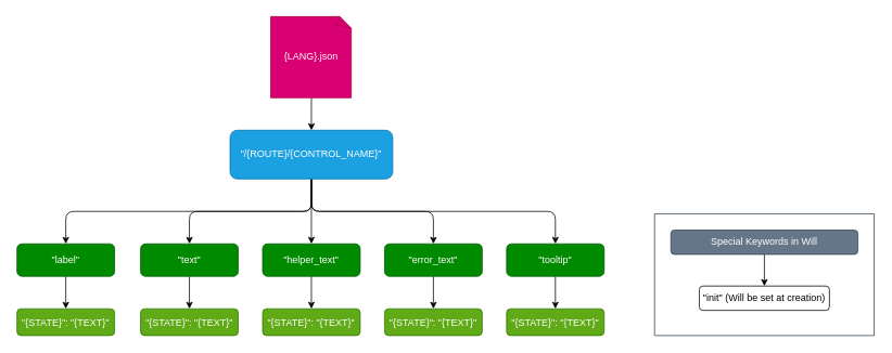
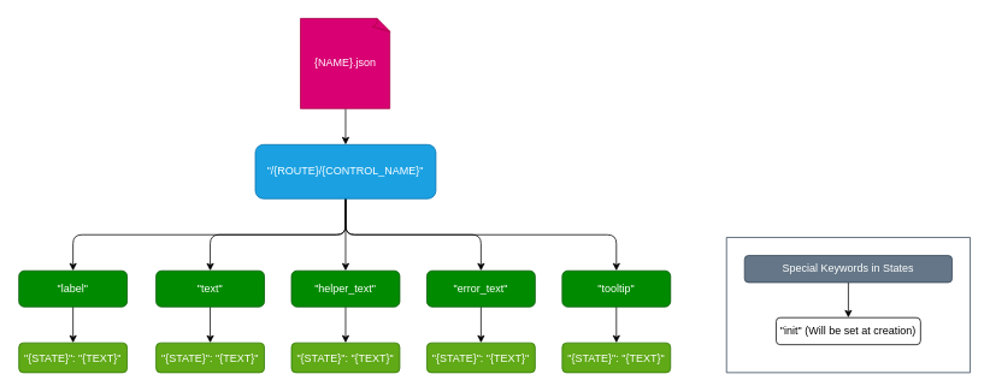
  <mxCell id="0" />
  <mxCell id="1" parent="0" />
  <mxCell id="2" style="edgeStyle=none;html=1;entryX=0.5;entryY=0;entryDx=0;entryDy=0;" edge="1" parent="1" source="3" target="9"><mxGeometry relative="1" as="geometry" /></mxCell>
- <mxCell id="3" value="{LANG}.json" style="whiteSpace=wrap;html=1;shape=mxgraph.basic.document;fillColor=#d80073;fontColor=#ffffff;strokeColor=#A50040;" vertex="1" parent="1"><mxGeometry x="332" y="20" width="100" height="100" as="geometry" /></mxCell>
+ <mxCell id="3" value="{NAME}.json" style="whiteSpace=wrap;html=1;shape=mxgraph.basic.document;fillColor=#d80073;fontColor=#ffffff;strokeColor=#A50040;" vertex="1" parent="1"><mxGeometry x="332" y="20" width="100" height="100" as="geometry" /></mxCell>
  <mxCell id="4" style="edgeStyle=none;html=1;exitX=0.5;exitY=1;exitDx=0;exitDy=0;entryX=0.5;entryY=0;entryDx=0;entryDy=0;" edge="1" parent="1" source="9" target="15"><mxGeometry relative="1" as="geometry"><Array as="points"><mxPoint x="382" y="260" /><mxPoint x="532" y="260" /></Array></mxGeometry></mxCell>
  <mxCell id="5" style="edgeStyle=none;html=1;exitX=0.5;exitY=1;exitDx=0;exitDy=0;entryX=0.5;entryY=0;entryDx=0;entryDy=0;" edge="1" parent="1" source="9" target="17"><mxGeometry relative="1" as="geometry"><Array as="points"><mxPoint x="382" y="260" /><mxPoint x="682" y="260" /></Array></mxGeometry></mxCell>
  <mxCell id="6" style="edgeStyle=none;html=1;exitX=0.5;exitY=1;exitDx=0;exitDy=0;entryX=0.5;entryY=0;entryDx=0;entryDy=0;" edge="1" parent="1" source="9" target="13"><mxGeometry relative="1" as="geometry"><Array as="points"><mxPoint x="382" y="260" /><mxPoint x="232" y="260" /></Array></mxGeometry></mxCell>
  <mxCell id="7" style="edgeStyle=none;html=1;exitX=0.5;exitY=1;exitDx=0;exitDy=0;entryX=0.5;entryY=0;entryDx=0;entryDy=0;" edge="1" parent="1" source="9" target="11"><mxGeometry relative="1" as="geometry" /></mxCell>
  <mxCell id="8" style="edgeStyle=none;html=1;exitX=0.5;exitY=1;exitDx=0;exitDy=0;entryX=0.5;entryY=0;entryDx=0;entryDy=0;" edge="1" parent="1" source="9" target="19"><mxGeometry relative="1" as="geometry"><Array as="points"><mxPoint x="382" y="260" /><mxPoint x="80" y="260" /></Array></mxGeometry></mxCell>
  <mxCell id="9" value="&quot;/{ROUTE}/{CONTROL_NAME}&quot;" style="rounded=1;whiteSpace=wrap;html=1;fillColor=#1ba1e2;fontColor=#ffffff;strokeColor=#006EAF;" vertex="1" parent="1"><mxGeometry x="282" y="160" width="200" height="60" as="geometry" /></mxCell>
  <mxCell id="10" style="edgeStyle=none;html=1;exitX=0.5;exitY=1;exitDx=0;exitDy=0;entryX=0.5;entryY=0;entryDx=0;entryDy=0;" edge="1" parent="1" source="11" target="23"><mxGeometry relative="1" as="geometry" /></mxCell>
  <mxCell id="11" value="&quot;helper_text&quot;" style="rounded=1;whiteSpace=wrap;html=1;fillColor=#008a00;fontColor=#ffffff;strokeColor=#005700;" vertex="1" parent="1"><mxGeometry x="322" y="300" width="120" height="40" as="geometry" /></mxCell>
  <mxCell id="12" style="edgeStyle=none;html=1;exitX=0.5;exitY=1;exitDx=0;exitDy=0;entryX=0.5;entryY=0;entryDx=0;entryDy=0;" edge="1" parent="1" source="13" target="21"><mxGeometry relative="1" as="geometry" /></mxCell>
  <mxCell id="13" value="&quot;text&quot;" style="rounded=1;whiteSpace=wrap;html=1;fillColor=#008a00;fontColor=#ffffff;strokeColor=#005700;" vertex="1" parent="1"><mxGeometry x="172" y="300" width="120" height="40" as="geometry" /></mxCell>
  <mxCell id="14" style="edgeStyle=none;html=1;exitX=0.5;exitY=1;exitDx=0;exitDy=0;entryX=0.5;entryY=0;entryDx=0;entryDy=0;" edge="1" parent="1" source="15" target="24"><mxGeometry relative="1" as="geometry" /></mxCell>
  <mxCell id="15" value="&quot;error_text&quot;" style="rounded=1;whiteSpace=wrap;html=1;fillColor=#008a00;fontColor=#ffffff;strokeColor=#005700;" vertex="1" parent="1"><mxGeometry x="472" y="300" width="120" height="40" as="geometry" /></mxCell>
  <mxCell id="16" style="edgeStyle=none;html=1;exitX=0.5;exitY=1;exitDx=0;exitDy=0;entryX=0.5;entryY=0;entryDx=0;entryDy=0;" edge="1" parent="1" source="17" target="25"><mxGeometry relative="1" as="geometry" /></mxCell>
  <mxCell id="17" value="&quot;tooltip&quot;" style="rounded=1;whiteSpace=wrap;html=1;fillColor=#008a00;fontColor=#ffffff;strokeColor=#005700;" vertex="1" parent="1"><mxGeometry x="622" y="300" width="120" height="40" as="geometry" /></mxCell>
  <mxCell id="18" style="edgeStyle=none;html=1;exitX=0.5;exitY=1;exitDx=0;exitDy=0;entryX=0.5;entryY=0;entryDx=0;entryDy=0;" edge="1" parent="1" source="19" target="22"><mxGeometry relative="1" as="geometry" /></mxCell>
  <mxCell id="19" value="&quot;label&quot;" style="rounded=1;whiteSpace=wrap;html=1;fillColor=#008a00;fontColor=#ffffff;strokeColor=#005700;" vertex="1" parent="1"><mxGeometry x="20" y="300" width="120" height="40" as="geometry" /></mxCell>
  <mxCell id="20" style="edgeStyle=none;html=1;exitX=0.5;exitY=1;exitDx=0;exitDy=0;entryX=0.5;entryY=0;entryDx=0;entryDy=0;" edge="1" parent="1"><mxGeometry relative="1" as="geometry"><mxPoint x="1036.5" y="302" as="sourcePoint" /></mxGeometry></mxCell>
  <mxCell id="21" value="&quot;{STATE}&quot;: &quot;{TEXT}&quot;" style="rounded=1;whiteSpace=wrap;html=1;align=center;fillColor=#60a917;fontColor=#ffffff;strokeColor=#2D7600;" vertex="1" parent="1"><mxGeometry x="172" y="380" width="120" height="33" as="geometry" /></mxCell>
  <mxCell id="22" value="&quot;{STATE}&quot;: &quot;{TEXT}&quot;" style="rounded=1;whiteSpace=wrap;html=1;align=center;fillColor=#60a917;fontColor=#ffffff;strokeColor=#2D7600;" vertex="1" parent="1"><mxGeometry x="20" y="380" width="120" height="33" as="geometry" /></mxCell>
  <mxCell id="23" value="&quot;{STATE}&quot;: &quot;{TEXT}&quot;" style="rounded=1;whiteSpace=wrap;html=1;align=center;fillColor=#60a917;fontColor=#ffffff;strokeColor=#2D7600;" vertex="1" parent="1"><mxGeometry x="322" y="380" width="120" height="33" as="geometry" /></mxCell>
  <mxCell id="24" value="&quot;{STATE}&quot;: &quot;{TEXT}&quot;" style="rounded=1;whiteSpace=wrap;html=1;align=center;fillColor=#60a917;fontColor=#ffffff;strokeColor=#2D7600;" vertex="1" parent="1"><mxGeometry x="472" y="380" width="120" height="33" as="geometry" /></mxCell>
  <mxCell id="25" value="&quot;{STATE}&quot;: &quot;{TEXT}&quot;" style="rounded=1;whiteSpace=wrap;html=1;align=center;fillColor=#60a917;fontColor=#ffffff;strokeColor=#2D7600;" vertex="1" parent="1"><mxGeometry x="622" y="380" width="120" height="33" as="geometry" /></mxCell>
  <mxCell id="26" value="" style="swimlane;startSize=0;rounded=0;arcSize=0;fillColor=#647687;fontColor=#ffffff;strokeColor=#314354;" vertex="1" parent="1"><mxGeometry x="804" y="263" width="270" height="150" as="geometry"><mxRectangle x="1250" y="631" width="50" height="40" as="alternateBounds" /></mxGeometry></mxCell>
  <mxCell id="27" value="&quot;init&quot; (Will be set at creation)" style="rounded=1;whiteSpace=wrap;html=1;" vertex="1" parent="26"><mxGeometry x="55" y="89" width="160" height="30" as="geometry" /></mxCell>
  <mxCell id="28" style="edgeStyle=none;html=1;exitX=0.5;exitY=1;exitDx=0;exitDy=0;entryX=0.5;entryY=0;entryDx=0;entryDy=0;" edge="1" parent="26" source="29" target="27"><mxGeometry relative="1" as="geometry" /></mxCell>
- <mxCell id="29" value="&lt;span style=&quot;color: rgb(255, 255, 255); text-wrap-mode: nowrap;&quot;&gt;Special Keywords in Will&lt;/span&gt;" style="rounded=1;whiteSpace=wrap;html=1;fillColor=#647687;fontColor=#ffffff;strokeColor=#314354;" vertex="1" parent="26"><mxGeometry x="20" y="20" width="230" height="30" as="geometry" /></mxCell>
+ <mxCell id="29" value="&lt;span style=&quot;color: rgb(255, 255, 255); text-wrap-mode: nowrap;&quot;&gt;Special Keywords in States&lt;/span&gt;" style="rounded=1;whiteSpace=wrap;html=1;fillColor=#647687;fontColor=#ffffff;strokeColor=#314354;" vertex="1" parent="26"><mxGeometry x="20" y="20" width="230" height="30" as="geometry" /></mxCell>
